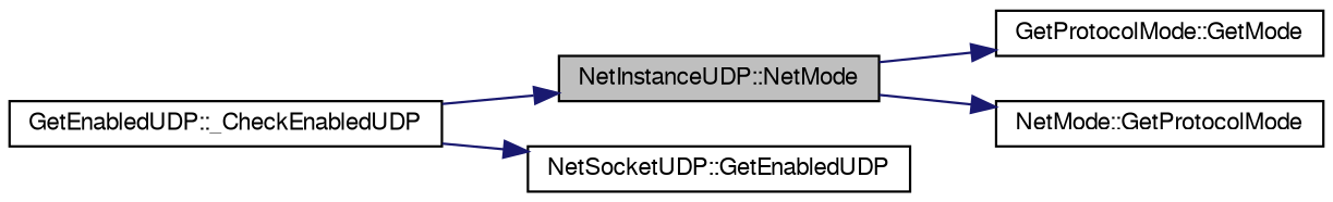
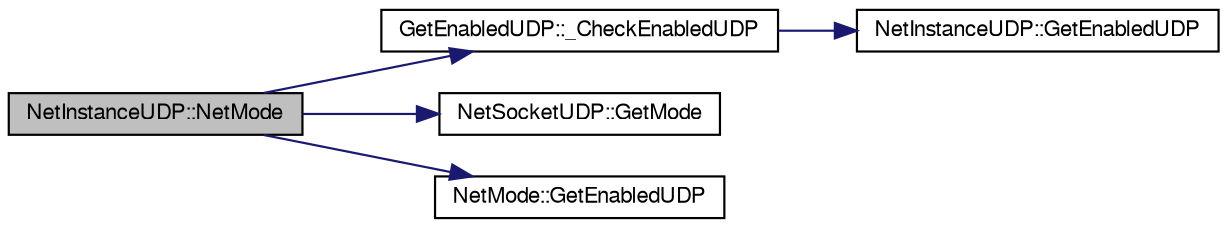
  digraph {
    rankdir=LR
    node [color=black fillcolor=white fontname=FreeSans fontsize=10 shape=record style=filled]
    edge [color=midnightblue fontname=FreeSans fontsize=10 labelfontname=FreeSans labelfontsize=10 style=solid]
    n1 [fillcolor=grey75 fontcolor=black height=0.2 label="NetInstanceUDP::NetMode" width=0.4]
    n2 [height=0.2 label="GetEnabledUDP::_CheckEnabledUDP" width=0.4]
-   n3 [height=0.2 label="GetProtocolMode::GetMode" width=0.4]
-   n4 [height=0.2 label="NetMode::GetProtocolMode" width=0.4]
-   n5 [height=0.2 label="NetSocketUDP::GetEnabledUDP" width=0.4]
-   n2 -> n1
+   n3 [height=0.2 label="NetSocketUDP::GetMode" width=0.4]
+   n4 [height=0.2 label="NetMode::GetEnabledUDP" width=0.4]
+   n5 [height=0.2 label="NetInstanceUDP::GetEnabledUDP" width=0.4]
+   n1 -> n2
    n1 -> n3
    n1 -> n4
    n2 -> n5
  }
